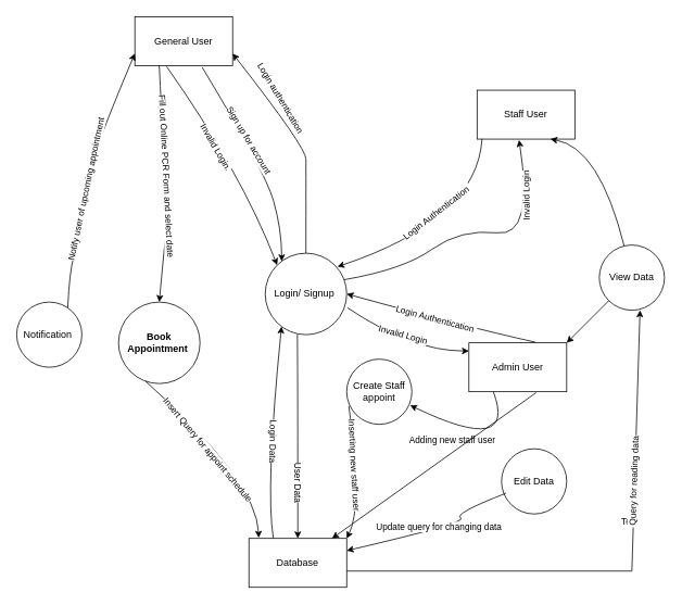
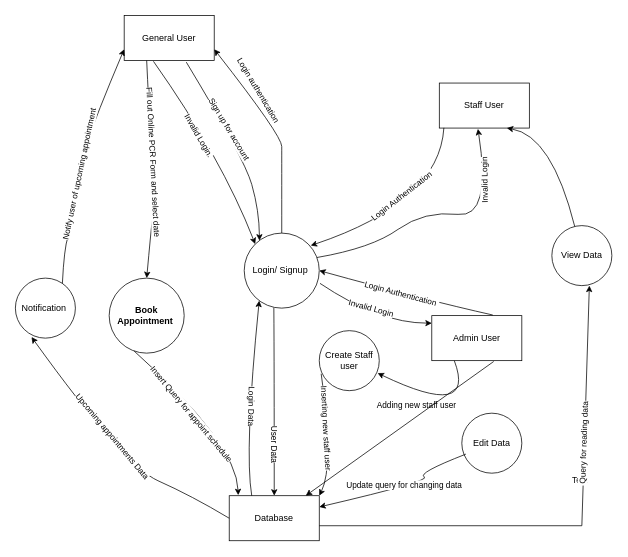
  <mxCell id="0" />
  <mxCell id="1" parent="0" />
  <mxCell id="2" value="General User" style="rounded=0;whiteSpace=wrap;html=1;" vertex="1" parent="1"><mxGeometry x="165" y="20" width="120" height="60" as="geometry" /></mxCell>
  <mxCell id="3" value="Login/ Signup&amp;nbsp;" style="ellipse;whiteSpace=wrap;html=1;aspect=fixed;" vertex="1" parent="1"><mxGeometry x="325" y="310" width="100" height="100" as="geometry" /></mxCell>
  <mxCell id="4" value="" style="curved=1;endArrow=classic;html=1;entryX=0;entryY=0;entryDx=0;entryDy=0;exitX=0.325;exitY=1.017;exitDx=0;exitDy=0;exitPerimeter=0;" edge="1" parent="1" source="2" target="3"><mxGeometry width="50" height="50" relative="1" as="geometry"><mxPoint x="215" y="330" as="sourcePoint" /><mxPoint x="265" y="280" as="targetPoint" /><Array as="points"><mxPoint x="295" y="210" /></Array></mxGeometry></mxCell>
  <mxCell id="5" value="Login authentication&amp;nbsp;" style="edgeLabel;html=1;align=center;verticalAlign=middle;resizable=0;points=[];rotation=59;" vertex="1" connectable="0" parent="4"><mxGeometry x="-0.104" y="19" relative="1" as="geometry"><mxPoint x="53" y="-53" as="offset" /></mxGeometry></mxCell>
  <mxCell id="6" value="Admin User" style="rounded=0;whiteSpace=wrap;html=1;" vertex="1" parent="1"><mxGeometry x="575" y="420" width="120" height="60" as="geometry" /></mxCell>
  <mxCell id="7" value="Staff User" style="rounded=0;whiteSpace=wrap;html=1;" vertex="1" parent="1"><mxGeometry x="585" y="110" width="120" height="60" as="geometry" /></mxCell>
  <mxCell id="8" value="" style="curved=1;endArrow=classic;html=1;entryX=0.886;entryY=0.166;entryDx=0;entryDy=0;exitX=0.051;exitY=0.995;exitDx=0;exitDy=0;exitPerimeter=0;entryPerimeter=0;" edge="1" parent="1" source="7" target="3"><mxGeometry width="50" height="50" relative="1" as="geometry"><mxPoint x="594" y="200" as="sourcePoint" /><mxPoint x="709.645" y="313.625" as="targetPoint" /><Array as="points"><mxPoint x="585" y="268.98" /></Array></mxGeometry></mxCell>
  <mxCell id="9" value="Login Authentication&amp;nbsp;" style="edgeLabel;html=1;align=center;verticalAlign=middle;resizable=0;points=[];rotation=-38;" vertex="1" connectable="0" parent="8"><mxGeometry x="0.211" y="-12" relative="1" as="geometry"><mxPoint x="21" y="-20" as="offset" /></mxGeometry></mxCell>
  <mxCell id="10" value="" style="curved=1;endArrow=classic;html=1;entryX=1;entryY=0.5;entryDx=0;entryDy=0;exitX=0.677;exitY=-0.014;exitDx=0;exitDy=0;exitPerimeter=0;" edge="1" parent="1" source="6" target="3"><mxGeometry width="50" height="50" relative="1" as="geometry"><mxPoint x="575" y="330" as="sourcePoint" /><mxPoint x="398.5" y="454.5" as="targetPoint" /><Array as="points"><mxPoint x="566" y="398.98" /></Array></mxGeometry></mxCell>
  <mxCell id="11" value="Login Authentication&amp;nbsp;" style="edgeLabel;html=1;align=center;verticalAlign=middle;resizable=0;points=[];rotation=15;" vertex="1" connectable="0" parent="10"><mxGeometry x="-0.165" y="2" relative="1" as="geometry"><mxPoint x="-24" y="-9" as="offset" /></mxGeometry></mxCell>
  <mxCell id="12" value="" style="curved=1;endArrow=classic;html=1;entryX=1;entryY=0.75;entryDx=0;entryDy=0;exitX=0.5;exitY=0;exitDx=0;exitDy=0;" edge="1" parent="1" source="3" target="2"><mxGeometry width="50" height="50" relative="1" as="geometry"><mxPoint x="384" y="140" as="sourcePoint" /><mxPoint x="499.645" y="253.625" as="targetPoint" /><Array as="points"><mxPoint x="375" y="208.98" /><mxPoint x="375" y="180" /></Array></mxGeometry></mxCell>
  <mxCell id="13" value="Invalid Login." style="edgeLabel;html=1;align=center;verticalAlign=middle;resizable=0;points=[];rotation=60;" vertex="1" connectable="0" parent="12"><mxGeometry x="-0.104" y="19" relative="1" as="geometry"><mxPoint x="-91" y="-7" as="offset" /></mxGeometry></mxCell>
  <mxCell id="14" value="" style="curved=1;endArrow=classic;html=1;exitX=0.69;exitY=1.036;exitDx=0;exitDy=0;exitPerimeter=0;entryX=0.203;entryY=0.1;entryDx=0;entryDy=0;entryPerimeter=0;" edge="1" parent="1" source="2" target="3"><mxGeometry width="50" height="50" relative="1" as="geometry"><mxPoint x="285" y="280" as="sourcePoint" /><mxPoint x="335" y="230" as="targetPoint" /><Array as="points"><mxPoint x="325" y="210" /><mxPoint x="345" y="280" /></Array></mxGeometry></mxCell>
  <mxCell id="15" value="Sign up for account" style="edgeLabel;html=1;align=center;verticalAlign=middle;resizable=0;points=[];rotation=59;" vertex="1" connectable="0" parent="14"><mxGeometry x="-0.148" y="-1" relative="1" as="geometry"><mxPoint y="-8" as="offset" /></mxGeometry></mxCell>
  <mxCell id="16" value="" style="curved=1;endArrow=classic;html=1;entryX=0.429;entryY=1.017;entryDx=0;entryDy=0;entryPerimeter=0;exitX=0.97;exitY=0.325;exitDx=0;exitDy=0;exitPerimeter=0;" edge="1" parent="1" source="3" target="7"><mxGeometry width="50" height="50" relative="1" as="geometry"><mxPoint x="705" y="440" as="sourcePoint" /><mxPoint x="755" y="390" as="targetPoint" /><Array as="points"><mxPoint x="495" y="330" /><mxPoint x="565" y="280" /><mxPoint x="655" y="290" /></Array></mxGeometry></mxCell>
  <mxCell id="17" value="Invalid Login" style="edgeLabel;html=1;align=center;verticalAlign=middle;resizable=0;points=[];rotation=-91;" vertex="1" connectable="0" parent="16"><mxGeometry x="-0.151" y="-6" relative="1" as="geometry"><mxPoint x="78" y="-46" as="offset" /></mxGeometry></mxCell>
  <mxCell id="18" value="Notification&amp;nbsp;" style="ellipse;whiteSpace=wrap;html=1;aspect=fixed;" vertex="1" parent="1"><mxGeometry x="20" y="370" width="80" height="80" as="geometry" /></mxCell>
  <mxCell id="19" value="" style="curved=1;endArrow=classic;html=1;entryX=0;entryY=0.75;entryDx=0;entryDy=0;exitX=0.783;exitY=0.087;exitDx=0;exitDy=0;exitPerimeter=0;" edge="1" parent="1" source="18" target="2"><mxGeometry width="50" height="50" relative="1" as="geometry"><mxPoint x="135" y="360" as="sourcePoint" /><mxPoint x="155" y="300" as="targetPoint" /><Array as="points"><mxPoint x="85" y="330" /><mxPoint x="95" y="300" /><mxPoint x="95" y="230" /></Array></mxGeometry></mxCell>
  <mxCell id="20" value="Notify user of upcoming appointment" style="edgeLabel;html=1;align=center;verticalAlign=middle;resizable=0;points=[];rotation=-78;" vertex="1" connectable="0" parent="19"><mxGeometry x="-0.308" y="-10" relative="1" as="geometry"><mxPoint y="-33" as="offset" /></mxGeometry></mxCell>
  <mxCell id="21" value="Database" style="rounded=0;whiteSpace=wrap;html=1;" vertex="1" parent="1"><mxGeometry x="305" y="660" width="120" height="60" as="geometry" /></mxCell>
+ <mxCell id="22" value="" style="curved=1;endArrow=classic;html=1;exitX=0;exitY=0.5;exitDx=0;exitDy=0;entryX=0.269;entryY=0.981;entryDx=0;entryDy=0;entryPerimeter=0;" edge="1" parent="1" source="21" target="18"><mxGeometry width="50" height="50" relative="1" as="geometry"><mxPoint x="205" y="660" as="sourcePoint" /><mxPoint x="255" y="610" as="targetPoint" /><Array as="points"><mxPoint x="255" y="660" /><mxPoint x="165" y="620" /></Array></mxGeometry></mxCell>
+ <mxCell id="23" value="Upcoming appointments Data" style="edgeLabel;html=1;align=center;verticalAlign=middle;resizable=0;points=[];rotation=50;" vertex="1" connectable="0" parent="22"><mxGeometry x="0.203" y="-11" relative="1" as="geometry"><mxPoint x="13" y="19" as="offset" /></mxGeometry></mxCell>
  <mxCell id="24" value="" style="curved=1;endArrow=classic;html=1;exitX=1.01;exitY=0.67;exitDx=0;exitDy=0;exitPerimeter=0;" edge="1" parent="1" source="3"><mxGeometry width="50" height="50" relative="1" as="geometry"><mxPoint x="505" y="480" as="sourcePoint" /><mxPoint x="575" y="430" as="targetPoint" /><Array as="points"><mxPoint x="505" y="430" /></Array></mxGeometry></mxCell>
  <mxCell id="25" value="Invalid Login" style="edgeLabel;html=1;align=center;verticalAlign=middle;resizable=0;points=[];rotation=15;" vertex="1" connectable="0" parent="24"><mxGeometry x="0.03" y="3" relative="1" as="geometry"><mxPoint x="-5" y="-12" as="offset" /></mxGeometry></mxCell>
  <mxCell id="26" value="&lt;b&gt;Book Appointment&amp;nbsp;&lt;/b&gt;" style="ellipse;whiteSpace=wrap;html=1;aspect=fixed;" vertex="1" parent="1"><mxGeometry x="145" y="370" width="100" height="100" as="geometry" /></mxCell>
  <mxCell id="27" value="" style="curved=1;endArrow=classic;html=1;entryX=0.5;entryY=0;entryDx=0;entryDy=0;exitX=0.25;exitY=1;exitDx=0;exitDy=0;" edge="1" parent="1" source="2" target="26"><mxGeometry width="50" height="50" relative="1" as="geometry"><mxPoint x="155" y="290" as="sourcePoint" /><mxPoint x="205" y="240" as="targetPoint" /><Array as="points"><mxPoint x="205" y="290" /><mxPoint x="205" y="260" /></Array></mxGeometry></mxCell>
  <mxCell id="28" value="Fill out Online PCR Form and select date" style="edgeLabel;html=1;align=center;verticalAlign=middle;resizable=0;points=[];rotation=87;" vertex="1" connectable="0" parent="27"><mxGeometry x="-0.228" y="3" relative="1" as="geometry"><mxPoint as="offset" /></mxGeometry></mxCell>
  <mxCell id="29" value="" style="curved=1;endArrow=classic;html=1;entryX=0.1;entryY=-0.012;entryDx=0;entryDy=0;entryPerimeter=0;exitX=0.333;exitY=0.972;exitDx=0;exitDy=0;exitPerimeter=0;" edge="1" parent="1" source="26" target="21"><mxGeometry width="50" height="50" relative="1" as="geometry"><mxPoint x="265" y="590" as="sourcePoint" /><mxPoint x="315" y="540" as="targetPoint" /><Array as="points"><mxPoint x="315" y="590" /></Array></mxGeometry></mxCell>
  <mxCell id="30" value="Insert Query for appoint schedule" style="edgeLabel;html=1;align=center;verticalAlign=middle;resizable=0;points=[];rotation=50;" vertex="1" connectable="0" parent="29"><mxGeometry x="0.066" y="-6" relative="1" as="geometry"><mxPoint x="-20" y="-12" as="offset" /></mxGeometry></mxCell>
  <mxCell id="31" value="" style="curved=1;endArrow=classic;html=1;" edge="1" parent="1"><mxGeometry width="50" height="50" relative="1" as="geometry"><mxPoint x="335" y="660" as="sourcePoint" /><mxPoint x="345" y="400" as="targetPoint" /><Array as="points"><mxPoint x="325" y="600" /></Array></mxGeometry></mxCell>
  <mxCell id="32" value="Login Data" style="edgeLabel;html=1;align=center;verticalAlign=middle;resizable=0;points=[];rotation=91;" vertex="1" connectable="0" parent="31"><mxGeometry x="-0.29" y="-9" relative="1" as="geometry"><mxPoint x="-2" y="-29" as="offset" /></mxGeometry></mxCell>
  <mxCell id="33" value="" style="curved=1;endArrow=classic;html=1;entryX=0.5;entryY=0;entryDx=0;entryDy=0;exitX=0.395;exitY=0.995;exitDx=0;exitDy=0;exitPerimeter=0;" edge="1" parent="1" source="3" target="21"><mxGeometry width="50" height="50" relative="1" as="geometry"><mxPoint x="375" y="510" as="sourcePoint" /><mxPoint x="425" y="460" as="targetPoint" /><Array as="points"><mxPoint x="365" y="490" /></Array></mxGeometry></mxCell>
  <mxCell id="34" value="User Data" style="edgeLabel;html=1;align=center;verticalAlign=middle;resizable=0;points=[];rotation=90;" vertex="1" connectable="0" parent="33"><mxGeometry x="0.441" y="1" relative="1" as="geometry"><mxPoint y="1" as="offset" /></mxGeometry></mxCell>
- <mxCell id="35" value="Create Staff appoint" style="ellipse;whiteSpace=wrap;html=1;aspect=fixed;" vertex="1" parent="1"><mxGeometry x="425" y="440" width="80" height="80" as="geometry" /></mxCell>
+ <mxCell id="35" value="Create Staff user" style="ellipse;whiteSpace=wrap;html=1;aspect=fixed;" vertex="1" parent="1"><mxGeometry x="425" y="440" width="80" height="80" as="geometry" /></mxCell>
  <mxCell id="36" value="" style="curved=1;endArrow=classic;html=1;exitX=0.25;exitY=1;exitDx=0;exitDy=0;entryX=0.973;entryY=0.708;entryDx=0;entryDy=0;entryPerimeter=0;" edge="1" parent="1" source="6" target="35"><mxGeometry width="50" height="50" relative="1" as="geometry"><mxPoint x="635" y="580" as="sourcePoint" /><mxPoint x="685" y="530" as="targetPoint" /><Array as="points"><mxPoint x="635" y="560" /></Array></mxGeometry></mxCell>
  <mxCell id="37" value="Adding new staff user&amp;nbsp;" style="edgeLabel;html=1;align=center;verticalAlign=middle;resizable=0;points=[];rotation=0;" vertex="1" connectable="0" parent="36"><mxGeometry x="-0.121" y="-1" relative="1" as="geometry"><mxPoint x="-65" y="-12" as="offset" /></mxGeometry></mxCell>
  <mxCell id="38" value="" style="curved=1;endArrow=classic;html=1;exitX=0.032;exitY=0.718;exitDx=0;exitDy=0;exitPerimeter=0;entryX=1;entryY=0;entryDx=0;entryDy=0;" edge="1" parent="1" source="35" target="21"><mxGeometry width="50" height="50" relative="1" as="geometry"><mxPoint x="505" y="660" as="sourcePoint" /><mxPoint x="555" y="610" as="targetPoint" /><Array as="points"><mxPoint x="445" y="620" /></Array></mxGeometry></mxCell>
  <mxCell id="39" value="Inserting new staff user" style="edgeLabel;html=1;align=center;verticalAlign=middle;resizable=0;points=[];rotation=87;" vertex="1" connectable="0" parent="38"><mxGeometry x="0.029" y="6" relative="1" as="geometry"><mxPoint x="-11" y="-13" as="offset" /></mxGeometry></mxCell>
  <mxCell id="40" value="View Data" style="ellipse;whiteSpace=wrap;html=1;aspect=fixed;" vertex="1" parent="1"><mxGeometry x="735" y="300" width="80" height="80" as="geometry" /></mxCell>
  <mxCell id="41" value="" style="curved=1;endArrow=classic;html=1;exitX=0.381;exitY=0.013;exitDx=0;exitDy=0;entryX=0.75;entryY=1;entryDx=0;entryDy=0;exitPerimeter=0;" edge="1" parent="1" source="40" target="7"><mxGeometry width="50" height="50" relative="1" as="geometry"><mxPoint x="785" y="180" as="sourcePoint" /><mxPoint x="735" y="230" as="targetPoint" /><Array as="points"><mxPoint x="735" y="180" /></Array></mxGeometry></mxCell>
  <mxCell id="42" value="" style="endArrow=none;html=1;" edge="1" parent="1"><mxGeometry width="50" height="50" relative="1" as="geometry"><mxPoint x="425" y="700" as="sourcePoint" /><mxPoint x="775" y="700" as="targetPoint" /></mxGeometry></mxCell>
  <mxCell id="43" value="" style="endArrow=classic;html=1;entryX=0.625;entryY=1;entryDx=0;entryDy=0;entryPerimeter=0;" edge="1" parent="1" target="40"><mxGeometry width="50" height="50" relative="1" as="geometry"><mxPoint x="775" y="700" as="sourcePoint" /><mxPoint x="755" y="610" as="targetPoint" /></mxGeometry></mxCell>
  <mxCell id="44" value="Text" style="edgeLabel;html=1;align=center;verticalAlign=middle;resizable=0;points=[];" vertex="1" connectable="0" parent="43"><mxGeometry x="-0.625" y="5" relative="1" as="geometry"><mxPoint as="offset" /></mxGeometry></mxCell>
  <mxCell id="45" value="Query for reading data" style="edgeLabel;html=1;align=center;verticalAlign=middle;resizable=0;points=[];rotation=-88;" vertex="1" connectable="0" parent="43"><mxGeometry x="-0.632" relative="1" as="geometry"><mxPoint y="-51" as="offset" /></mxGeometry></mxCell>
- <mxCell id="46" value="" style="endArrow=classic;html=1;entryX=1;entryY=0;entryDx=0;entryDy=0;exitX=0;exitY=1;exitDx=0;exitDy=0;" edge="1" parent="1" source="40" target="6"><mxGeometry width="50" height="50" relative="1" as="geometry"><mxPoint x="715" y="210" as="sourcePoint" /><mxPoint x="765" y="160" as="targetPoint" /></mxGeometry></mxCell>
  <mxCell id="47" value="Edit Data" style="ellipse;whiteSpace=wrap;html=1;aspect=fixed;" vertex="1" parent="1"><mxGeometry x="615" y="550" width="80" height="80" as="geometry" /></mxCell>
  <mxCell id="48" value="" style="endArrow=classic;html=1;exitX=0.688;exitY=1.018;exitDx=0;exitDy=0;exitPerimeter=0;" edge="1" parent="1" source="6" target="21"><mxGeometry width="50" height="50" relative="1" as="geometry"><mxPoint x="715" y="440" as="sourcePoint" /><mxPoint x="765" y="390" as="targetPoint" /></mxGeometry></mxCell>
  <mxCell id="49" value="" style="curved=1;endArrow=classic;html=1;entryX=1;entryY=0.25;entryDx=0;entryDy=0;exitX=0.068;exitY=0.682;exitDx=0;exitDy=0;exitPerimeter=0;" edge="1" parent="1" source="47" target="21"><mxGeometry width="50" height="50" relative="1" as="geometry"><mxPoint x="575" y="590" as="sourcePoint" /><mxPoint x="525" y="640" as="targetPoint" /><Array as="points"><mxPoint x="555" y="630" /><mxPoint x="575" y="640" /></Array></mxGeometry></mxCell>
  <mxCell id="50" value="Update query for changing data" style="edgeLabel;html=1;align=center;verticalAlign=middle;resizable=0;points=[];" vertex="1" connectable="0" parent="49"><mxGeometry x="0.057" y="-3" relative="1" as="geometry"><mxPoint as="offset" /></mxGeometry></mxCell>
